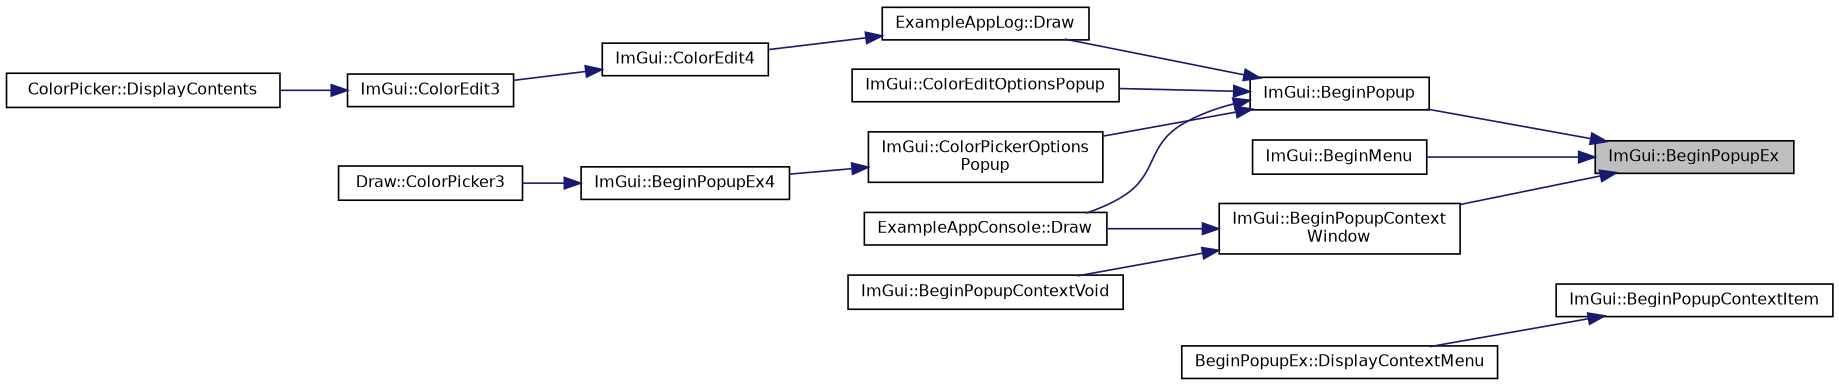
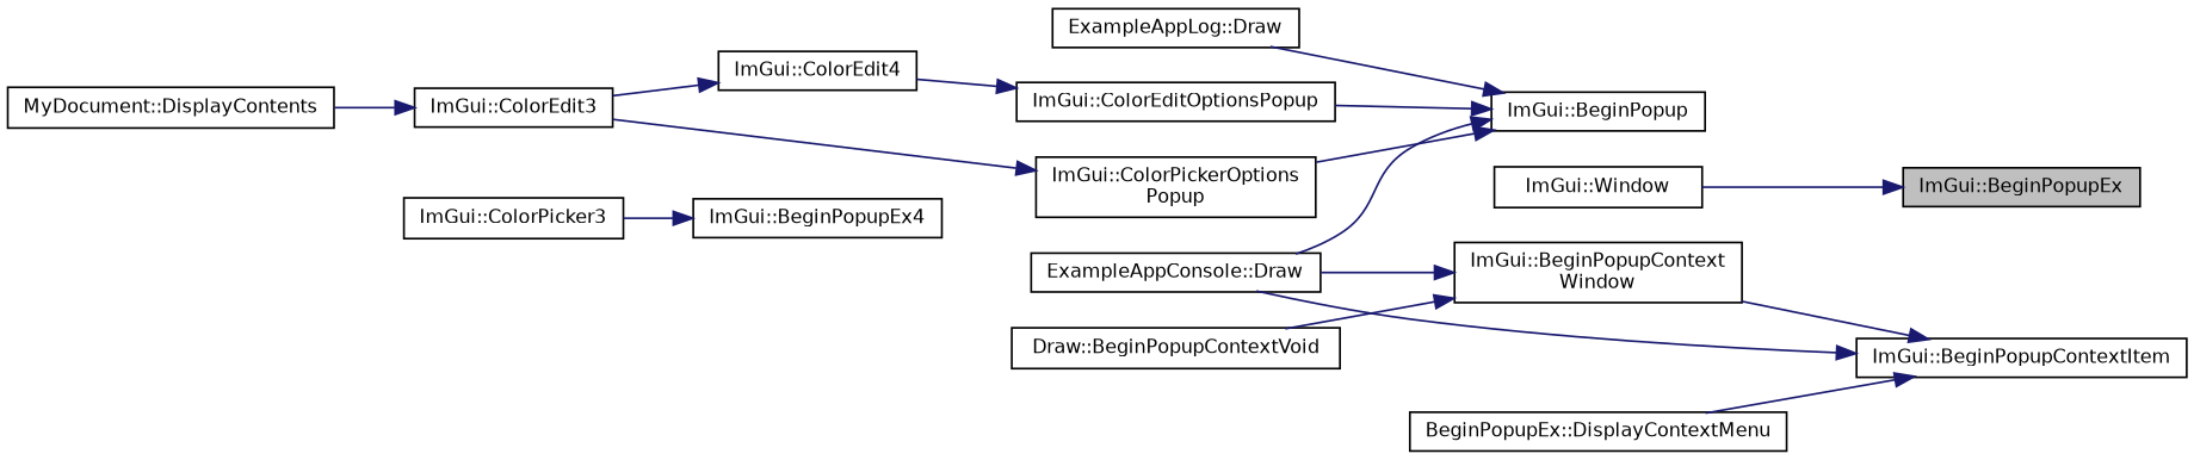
  digraph {
    rankdir=RL
    node [color=black fillcolor=white fontname=Helvetica fontsize=10 shape=record style=filled]
    edge [color=midnightblue dir=back fontname=Helvetica fontsize=10 labelfontname=Helvetica labelfontsize=10 style=solid]
    n1 [fillcolor=grey75 fontcolor=black height=0.2 label="ImGui::BeginPopupEx" width=0.4]
-   n2 [height=0.2 label="ImGui::BeginMenu" width=0.4]
+   n2 [height=0.2 label="ImGui::Window" width=0.4]
    n3 [height=0.2 label="ImGui::BeginPopup" width=0.4]
    n4 [height=0.2 label="ImGui::BeginPopupContext\lWindow" width=0.4]
    n5 [height=0.2 label="ImGui::ColorEditOptionsPopup" width=0.4]
    n6 [height=0.2 label="ImGui::ColorPickerOptions\lPopup" width=0.4]
    n7 [height=0.2 label="ExampleAppConsole::Draw" width=0.4]
    n8 [height=0.2 label="ExampleAppLog::Draw" width=0.4]
    n9 [height=0.2 label="ImGui::BeginPopupContextItem" width=0.4]
    n10 [height=0.2 label="BeginPopupEx::DisplayContextMenu" width=0.4]
-   n11 [height=0.2 label="ImGui::BeginPopupContextVoid" width=0.4]
+   n11 [height=0.2 label="Draw::BeginPopupContextVoid" width=0.4]
    n12 [height=0.2 label="ImGui::ColorEdit4" width=0.4]
    n13 [height=0.2 label="ImGui::BeginPopupEx4" width=0.4]
    n14 [height=0.2 label="ImGui::ColorEdit3" width=0.4]
-   n15 [height=0.2 label="ColorPicker::DisplayContents" width=0.4]
-   n16 [height=0.2 label="Draw::ColorPicker3" width=0.4]
+   n15 [height=0.2 label="MyDocument::DisplayContents" width=0.4]
+   n16 [height=0.2 label="ImGui::ColorPicker3" width=0.4]
    n1 -> n2
-   n1 -> n3
-   n1 -> n4
+   n9 -> n4
    n3 -> n5
    n3 -> n6
    n3 -> n7
    n3 -> n8
    n4 -> n7
    n4 -> n11
-   n8 -> n12
-   n6 -> n13
+   n5 -> n12
+   n6 -> n14
+   n9 -> n7
    n9 -> n10
    n12 -> n14
    n13 -> n16
    n14 -> n15
  }
